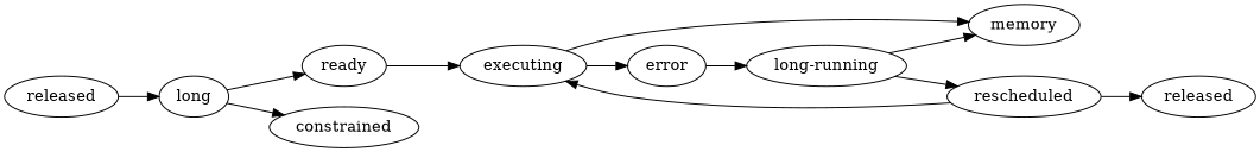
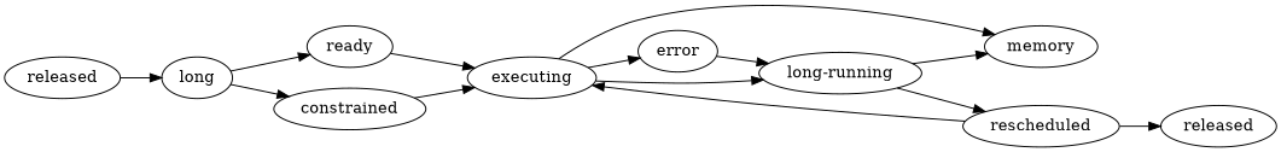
  digraph {
    bgcolor="#FFFFFFF00"
    rankdir=LR
    n1 [label=released]
    n2 [label=long]
    ready
    constrained
    n5 [label=released]
    executing
    "long-running"
    memory
    error
    rescheduled
    n1 -> n2
    n2 -> ready
    n2 -> constrained
    ready -> executing
+   constrained -> executing
+   executing -> "long-running"
    executing -> memory
    executing -> error
    "long-running" -> memory
    "long-running" -> rescheduled
    error -> "long-running"
    rescheduled -> n5
    rescheduled -> executing
  }
